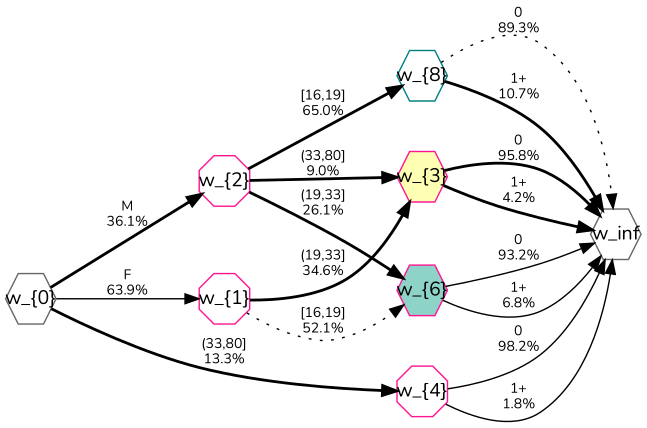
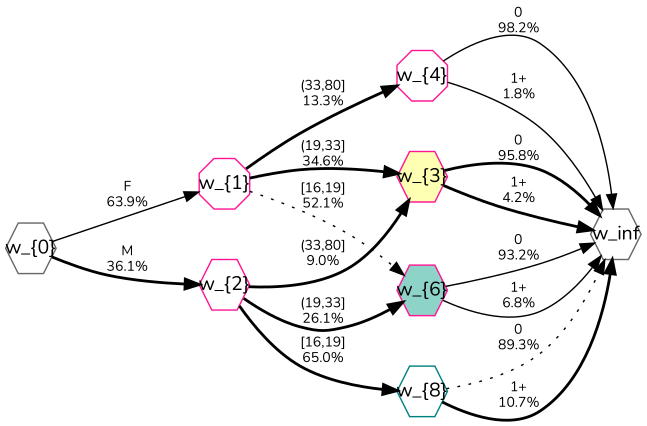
  digraph {
    fontname=Nunito
    rankdir=LR
    ranksep=1.0
    node [color=deeppink fillcolor=white fixedsize=True fontname=Nunito shape=hexagon style=filled]
    edge [color=black fontname=Nunito fontsize=10.0 labelfontcolor="#009933" style=bold]
    n1 [color=gray40 label="w_{0}" width=0.5]
    n2 [label="w_{1}" shape=octagon width=0.5]
-   n3 [label="w_{2}" shape=octagon width=0.5]
+   n3 [label="w_{2}" width=0.5]
    n4 [fillcolor="#ffffb3" label="w_{3}" width=0.5]
    n5 [label="w_{4}" shape=octagon width=0.5]
    n6 [fillcolor="#8dd3c7" label="w_{6}" width=0.5]
    n7 [color=teal label="w_{8}" width=0.5]
    n8 [color=gray40 label=w_inf width=0.5]
    n1 -> n2 [label="F\n63.9\%" style=solid]
    n1 -> n3 [label="M\n36.1\%"]
    n2 -> n4 [label="(19,33]\n34.6\%"]
-   n1 -> n5 [label="(33,80]\n13.3\%"]
+   n2 -> n5 [label="(33,80]\n13.3\%"]
    n2 -> n6 [label="[16,19]\n52.1\%" style=dotted]
    n3 -> n4 [label="(33,80]\n9.0\%"]
    n3 -> n6 [label="(19,33]\n26.1\%"]
    n3 -> n7 [label="[16,19]\n65.0\%"]
    n4 -> n8 [label="0\n95.8\%"]
    n4 -> n8 [label="1+\n4.2\%"]
    n5 -> n8 [label="0\n98.2\%" style=solid]
    n5 -> n8 [label="1+\n1.8\%" style=solid]
    n6 -> n8 [label="0\n93.2\%" style=solid]
    n6 -> n8 [label="1+\n6.8\%" style=solid]
    n7 -> n8 [label="0\n89.3\%" style=dotted]
    n7 -> n8 [label="1+\n10.7\%"]
  }
